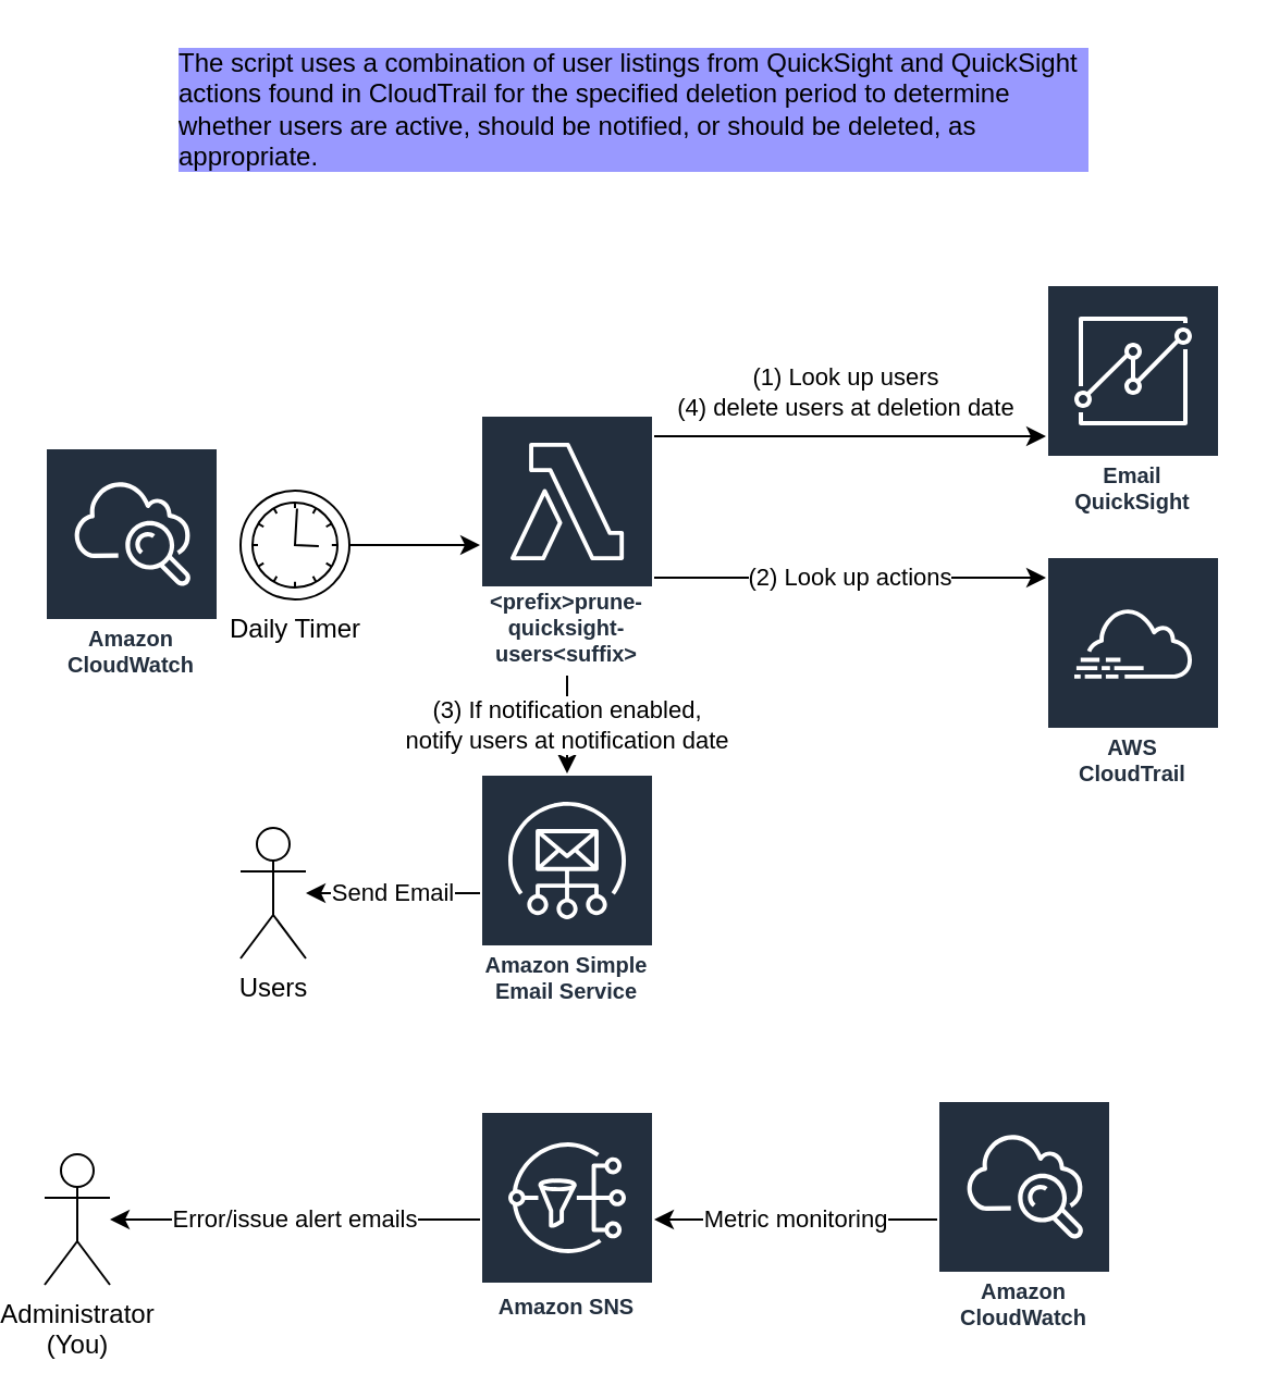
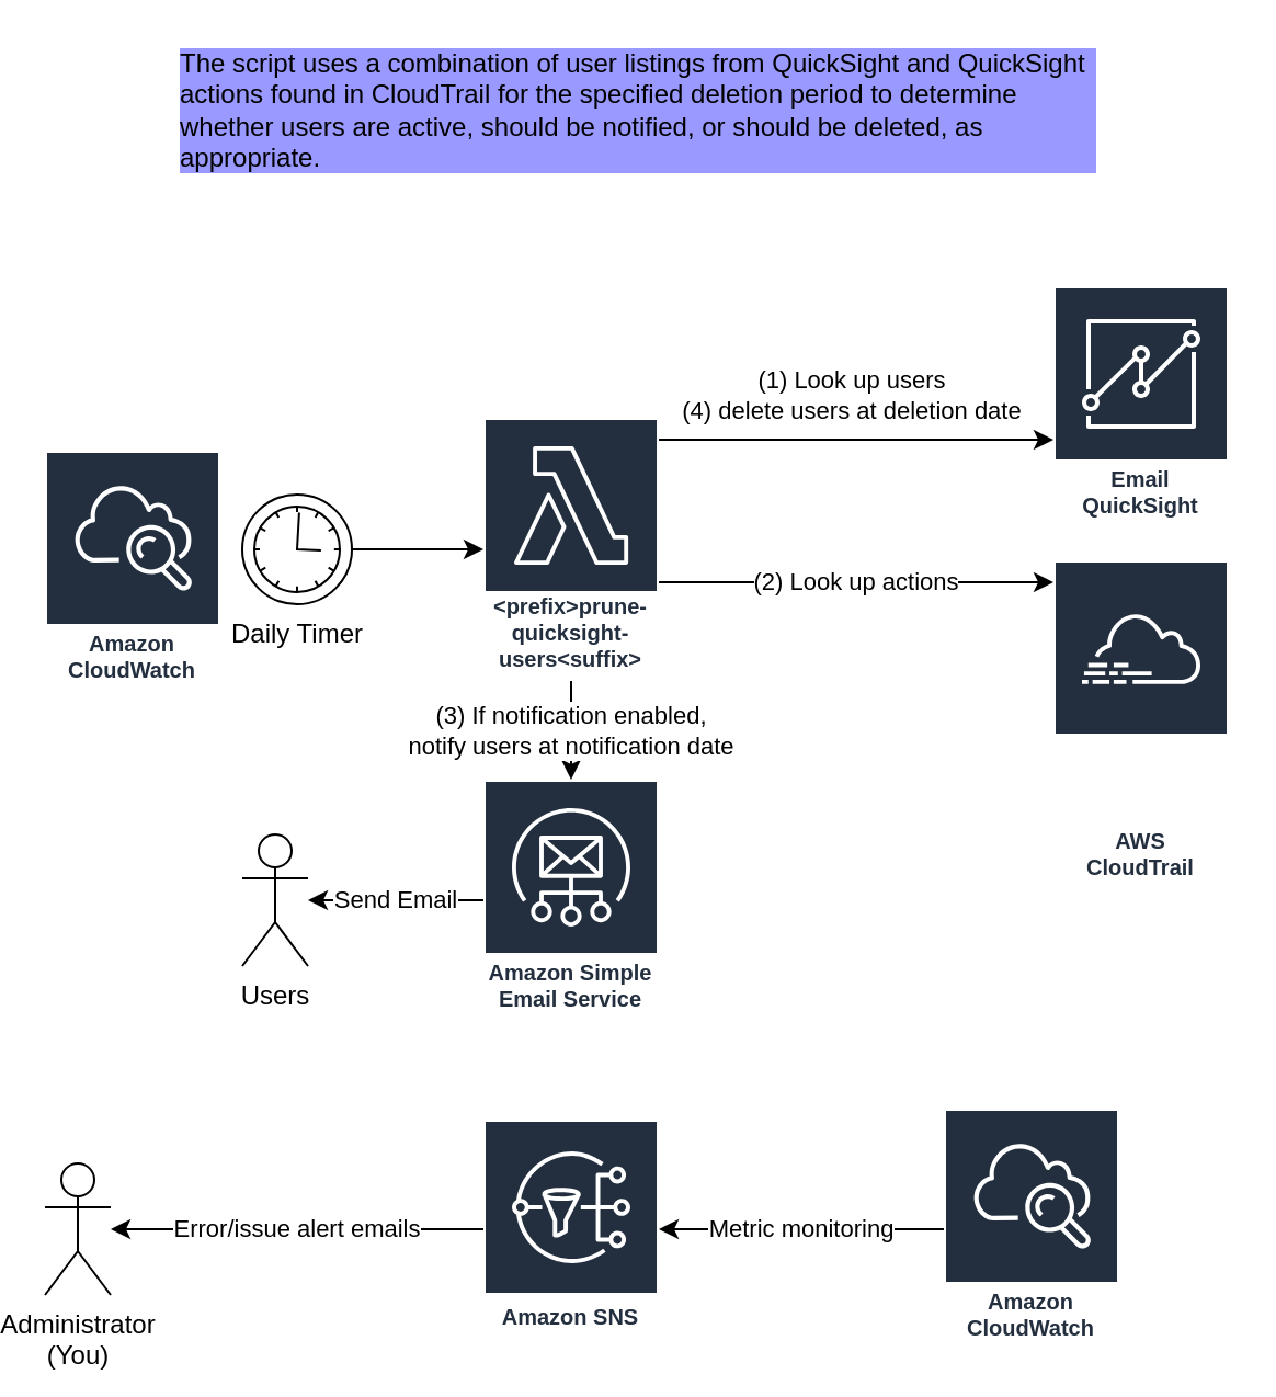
  <mxCell id="0" />
  <mxCell id="1" parent="0" />
  <mxCell id="2" value="Email QuickSight" style="outlineConnect=0;fontColor=#232F3E;gradientColor=none;strokeColor=#ffffff;fillColor=#232F3E;dashed=0;verticalLabelPosition=middle;verticalAlign=bottom;align=center;html=1;whiteSpace=wrap;fontSize=10;fontStyle=1;spacing=3;shape=mxgraph.aws4.productIcon;prIcon=mxgraph.aws4.quicksight;" parent="1" vertex="1"><mxGeometry x="480" y="130" width="80" height="110" as="geometry" /></mxCell>
  <mxCell id="3" value="(1) Look up users&lt;br&gt;(4) delete users at deletion date" style="edgeStyle=orthogonalEdgeStyle;rounded=0;orthogonalLoop=1;jettySize=auto;html=1;" parent="1" source="6" target="2" edge="1"><mxGeometry x="-0.018" y="20" relative="1" as="geometry"><Array as="points"><mxPoint x="390" y="200" /><mxPoint x="390" y="200" /></Array><mxPoint as="offset" /></mxGeometry></mxCell>
  <mxCell id="4" value="(2) Look up actions" style="edgeStyle=orthogonalEdgeStyle;rounded=0;orthogonalLoop=1;jettySize=auto;html=1;" parent="1" source="6" target="10" edge="1"><mxGeometry relative="1" as="geometry"><Array as="points"><mxPoint x="450" y="265" /><mxPoint x="450" y="265" /></Array></mxGeometry></mxCell>
  <mxCell id="5" value="(3) If notification enabled,&lt;br&gt;notify users at notification date" style="edgeStyle=orthogonalEdgeStyle;rounded=0;orthogonalLoop=1;jettySize=auto;html=1;" parent="1" source="6" target="12" edge="1"><mxGeometry relative="1" as="geometry" /></mxCell>
  <mxCell id="6" value="&amp;lt;prefix&amp;gt;prune-quicksight-users&amp;lt;suffix&amp;gt;" style="outlineConnect=0;fontColor=#232F3E;gradientColor=none;strokeColor=#ffffff;fillColor=#232F3E;dashed=0;verticalLabelPosition=middle;verticalAlign=bottom;align=center;html=1;whiteSpace=wrap;fontSize=10;fontStyle=1;spacing=3;shape=mxgraph.aws4.productIcon;prIcon=mxgraph.aws4.lambda;" parent="1" vertex="1"><mxGeometry x="220" y="190" width="80" height="120" as="geometry" /></mxCell>
  <mxCell id="7" style="edgeStyle=orthogonalEdgeStyle;rounded=0;orthogonalLoop=1;jettySize=auto;html=1;" parent="1" source="8" target="6" edge="1"><mxGeometry relative="1" as="geometry" /></mxCell>
  <mxCell id="8" value="Daily Timer" style="shape=mxgraph.bpmn.shape;html=1;verticalLabelPosition=bottom;labelBackgroundColor=#ffffff;verticalAlign=top;align=center;perimeter=ellipsePerimeter;outlineConnect=0;outline=standard;symbol=timer;" parent="1" vertex="1"><mxGeometry x="110" y="225" width="50" height="50" as="geometry" /></mxCell>
  <mxCell id="9" value="Amazon CloudWatch" style="outlineConnect=0;fontColor=#232F3E;gradientColor=none;strokeColor=#ffffff;fillColor=#232F3E;dashed=0;verticalLabelPosition=middle;verticalAlign=bottom;align=center;html=1;whiteSpace=wrap;fontSize=10;fontStyle=1;spacing=3;shape=mxgraph.aws4.productIcon;prIcon=mxgraph.aws4.cloudwatch;" parent="1" vertex="1"><mxGeometry x="20" y="205" width="80" height="110" as="geometry" /></mxCell>
- <mxCell id="10" value="AWS&#10;CloudTrail" style="outlineConnect=0;fontColor=#232F3E;gradientColor=none;strokeColor=#ffffff;fillColor=#232F3E;dashed=0;verticalLabelPosition=middle;verticalAlign=bottom;align=center;html=1;whiteSpace=wrap;fontSize=10;fontStyle=1;spacing=3;shape=mxgraph.aws4.productIcon;prIcon=mxgraph.aws4.cloudtrail;" parent="1" vertex="1"><mxGeometry x="480" y="255" width="80" height="110" as="geometry" /></mxCell>
+ <mxCell id="10" value="AWS&#10;CloudTrail" style="outlineConnect=0;fontColor=#232F3E;gradientColor=none;strokeColor=#ffffff;fillColor=#232F3E;dashed=0;verticalLabelPosition=middle;verticalAlign=bottom;align=center;html=1;whiteSpace=wrap;fontSize=10;fontStyle=1;spacing=3;shape=mxgraph.aws4.productIcon;prIcon=mxgraph.aws4.cloudtrail;" parent="1" vertex="1"><mxGeometry x="480" y="255" width="80" height="150" as="geometry" /></mxCell>
  <mxCell id="11" value="Send Email" style="edgeStyle=orthogonalEdgeStyle;rounded=0;orthogonalLoop=1;jettySize=auto;html=1;" parent="1" source="12" target="13" edge="1"><mxGeometry relative="1" as="geometry" /></mxCell>
  <mxCell id="12" value="Amazon Simple Email Service" style="outlineConnect=0;fontColor=#232F3E;gradientColor=none;strokeColor=#ffffff;fillColor=#232F3E;dashed=0;verticalLabelPosition=middle;verticalAlign=bottom;align=center;html=1;whiteSpace=wrap;fontSize=10;fontStyle=1;spacing=3;shape=mxgraph.aws4.productIcon;prIcon=mxgraph.aws4.simple_email_service;" parent="1" vertex="1"><mxGeometry x="220" y="355" width="80" height="110" as="geometry" /></mxCell>
  <mxCell id="13" value="Users" style="shape=umlActor;verticalLabelPosition=bottom;verticalAlign=top;html=1;outlineConnect=0;" parent="1" vertex="1"><mxGeometry x="110" y="380" width="30" height="60" as="geometry" /></mxCell>
  <mxCell id="14" value="The script uses a combination of user listings from QuickSight and QuickSight actions found in CloudTrail for the specified deletion period to determine whether users are active, should be notified, or should be deleted, as appropriate." style="text;html=1;strokeColor=none;fillColor=none;align=left;verticalAlign=middle;whiteSpace=wrap;rounded=0;labelBackgroundColor=#9999FF;" parent="1" vertex="1"><mxGeometry x="80" y="20" width="420" height="60" as="geometry" /></mxCell>
  <mxCell id="15" value="Error/issue alert emails" style="edgeStyle=orthogonalEdgeStyle;rounded=0;orthogonalLoop=1;jettySize=auto;html=1;" edge="1" parent="1" source="16" target="17"><mxGeometry relative="1" as="geometry" /></mxCell>
  <mxCell id="16" value="Amazon SNS" style="outlineConnect=0;fontColor=#232F3E;gradientColor=none;strokeColor=#ffffff;fillColor=#232F3E;dashed=0;verticalLabelPosition=middle;verticalAlign=bottom;align=center;html=1;whiteSpace=wrap;fontSize=10;fontStyle=1;spacing=3;shape=mxgraph.aws4.productIcon;prIcon=mxgraph.aws4.sns;" vertex="1" parent="1"><mxGeometry x="220" y="510" width="80" height="100" as="geometry" /></mxCell>
  <mxCell id="17" value="Administrator&lt;br&gt;(You)" style="shape=umlActor;verticalLabelPosition=bottom;verticalAlign=top;html=1;outlineConnect=0;" vertex="1" parent="1"><mxGeometry x="20" y="530" width="30" height="60" as="geometry" /></mxCell>
  <mxCell id="18" value="Metric monitoring" style="edgeStyle=orthogonalEdgeStyle;rounded=0;orthogonalLoop=1;jettySize=auto;html=1;" edge="1" parent="1" source="19" target="16"><mxGeometry relative="1" as="geometry" /></mxCell>
  <mxCell id="19" value="Amazon CloudWatch" style="outlineConnect=0;fontColor=#232F3E;gradientColor=none;strokeColor=#ffffff;fillColor=#232F3E;dashed=0;verticalLabelPosition=middle;verticalAlign=bottom;align=center;html=1;whiteSpace=wrap;fontSize=10;fontStyle=1;spacing=3;shape=mxgraph.aws4.productIcon;prIcon=mxgraph.aws4.cloudwatch;" vertex="1" parent="1"><mxGeometry x="430" y="505" width="80" height="110" as="geometry" /></mxCell>
